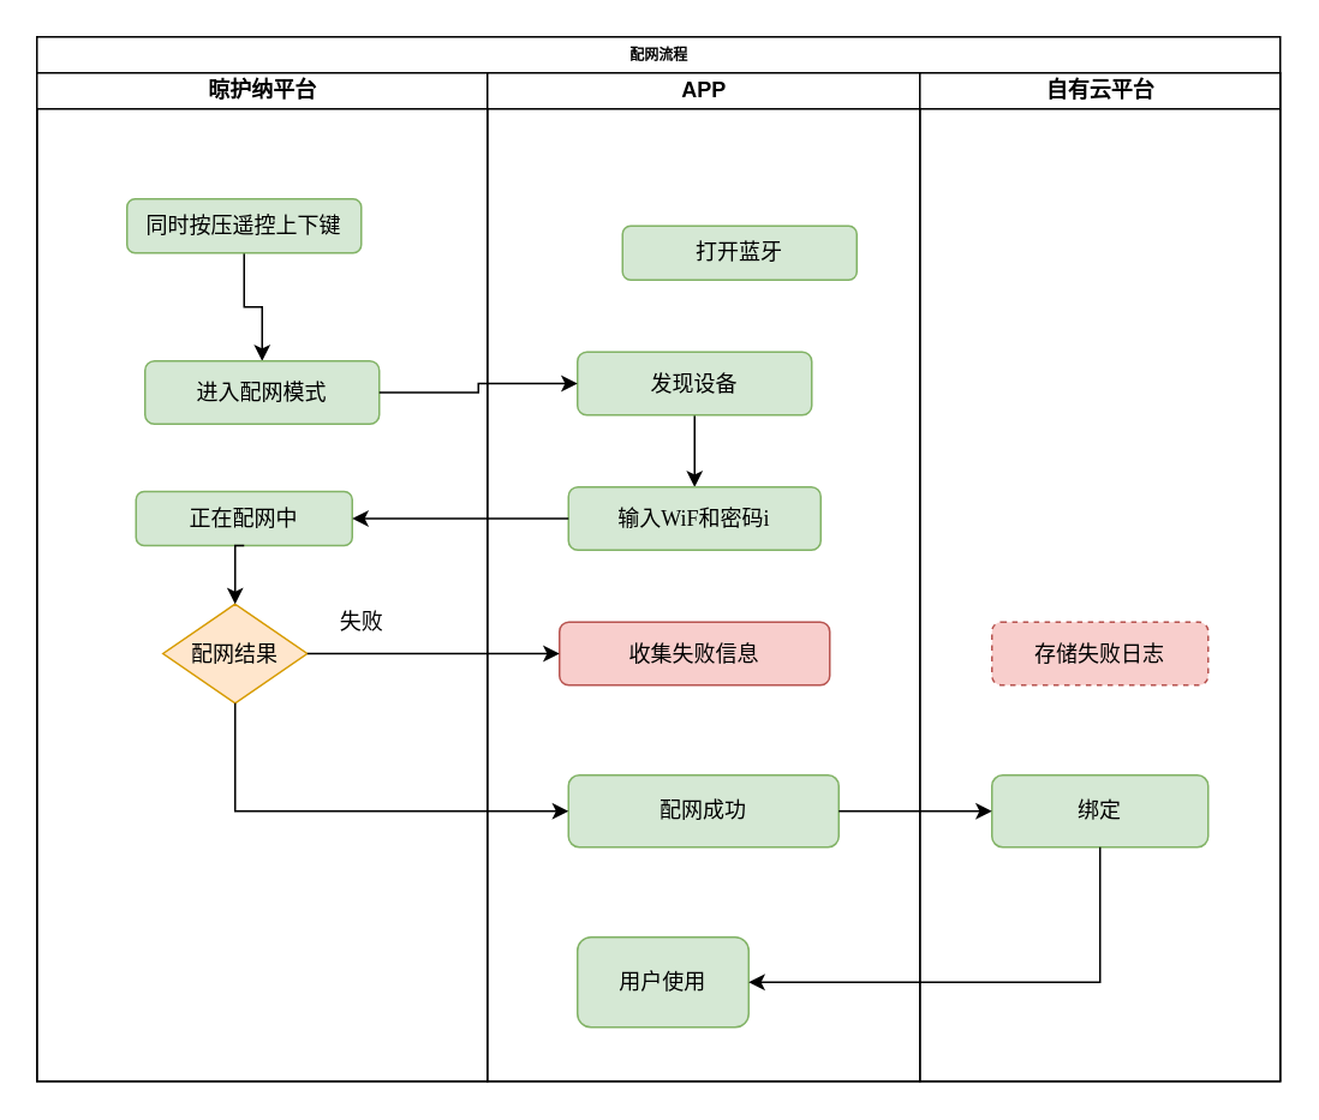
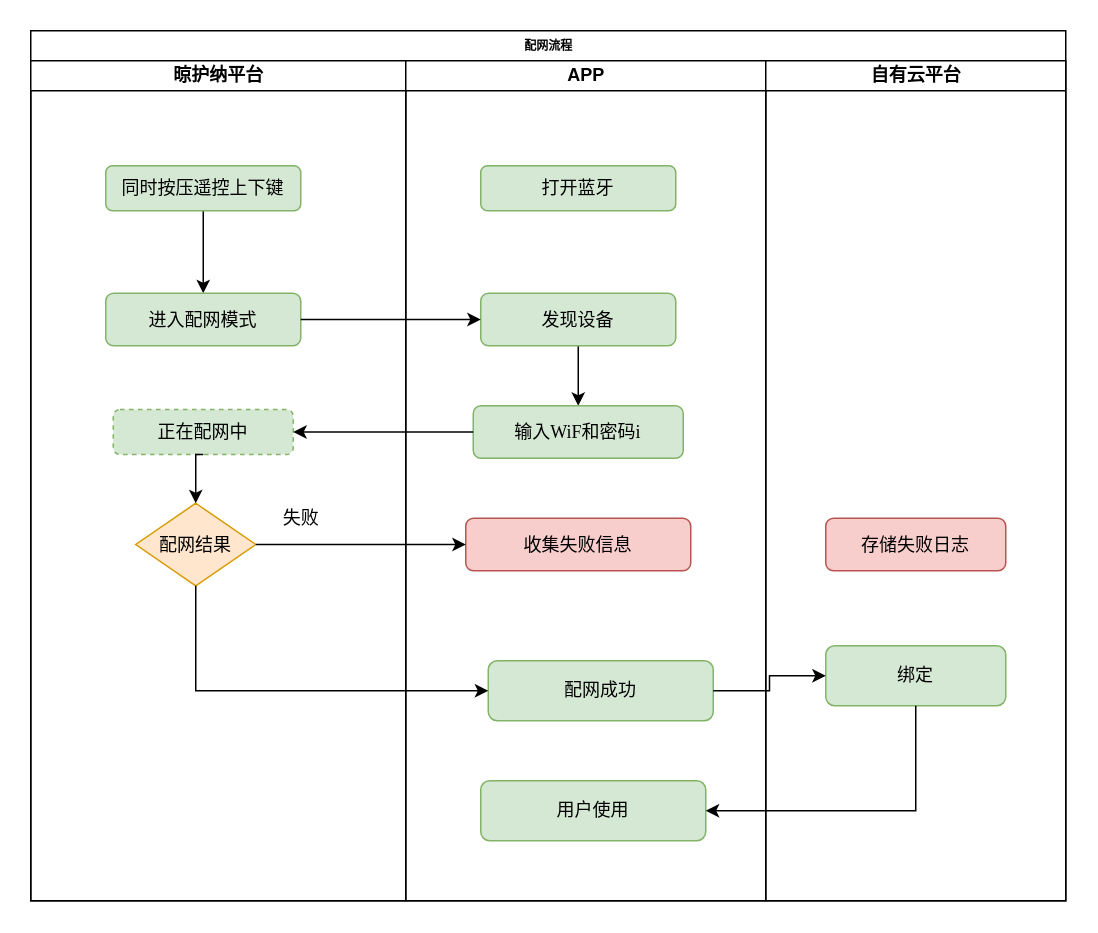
  <mxCell id="0" />
  <mxCell id="1" parent="0" />
  <mxCell id="2" value="配网流程" style="swimlane;html=1;childLayout=stackLayout;startSize=20;rounded=0;shadow=0;labelBackgroundColor=none;strokeWidth=1;fontFamily=Verdana;fontSize=8;align=center;" parent="1" vertex="1"><mxGeometry x="20" y="20" width="690" height="580" as="geometry" /></mxCell>
  <mxCell id="3" value="晾护纳平台" style="swimlane;html=1;startSize=20;" parent="2" vertex="1"><mxGeometry y="20" width="250" height="560" as="geometry" /></mxCell>
  <mxCell id="4" style="edgeStyle=orthogonalEdgeStyle;rounded=0;orthogonalLoop=1;jettySize=auto;html=1;exitX=0.5;exitY=1;exitDx=0;exitDy=0;entryX=0.5;entryY=0;entryDx=0;entryDy=0;" edge="1" parent="3" source="5" target="6"><mxGeometry relative="1" as="geometry" /></mxCell>
  <mxCell id="5" value="&lt;font style=&quot;font-size: 12px&quot;&gt;同时按压遥控上下键&lt;/font&gt;" style="rounded=1;whiteSpace=wrap;html=1;shadow=0;labelBackgroundColor=none;strokeWidth=1;fontFamily=Verdana;fontSize=8;align=center;fillColor=#d5e8d4;strokeColor=#82b366;" parent="3" vertex="1"><mxGeometry x="50" y="70" width="130" height="30" as="geometry" /></mxCell>
- <mxCell id="6" value="&lt;font style=&quot;font-size: 12px&quot;&gt;进入配网模式&lt;/font&gt;" style="rounded=1;whiteSpace=wrap;html=1;shadow=0;labelBackgroundColor=none;strokeWidth=1;fontFamily=Verdana;fontSize=8;align=center;fillColor=#d5e8d4;strokeColor=#82b366;" parent="3" vertex="1"><mxGeometry x="60" y="160" width="130" height="35" as="geometry" /></mxCell>
+ <mxCell id="6" value="&lt;font style=&quot;font-size: 12px&quot;&gt;进入配网模式&lt;/font&gt;" style="rounded=1;whiteSpace=wrap;html=1;shadow=0;labelBackgroundColor=none;strokeWidth=1;fontFamily=Verdana;fontSize=8;align=center;fillColor=#d5e8d4;strokeColor=#82b366;" parent="3" vertex="1"><mxGeometry x="50" y="155" width="130" height="35" as="geometry" /></mxCell>
  <mxCell id="7" value="&lt;font style=&quot;font-size: 12px&quot;&gt;配网结果&lt;/font&gt;" style="rhombus;whiteSpace=wrap;html=1;rounded=0;shadow=0;labelBackgroundColor=none;strokeWidth=1;fontFamily=Verdana;fontSize=8;align=center;fillColor=#ffe6cc;strokeColor=#d79b00;" parent="3" vertex="1"><mxGeometry x="70" y="295" width="80" height="55" as="geometry" /></mxCell>
- <mxCell id="8" value="&lt;font style=&quot;font-size: 12px&quot;&gt;正在配网中&lt;/font&gt;" style="rounded=1;whiteSpace=wrap;html=1;shadow=0;labelBackgroundColor=none;strokeWidth=1;fontFamily=Verdana;fontSize=8;align=center;fillColor=#d5e8d4;strokeColor=#82b366;" vertex="1" parent="3"><mxGeometry x="55" y="232.5" width="120" height="30" as="geometry" /></mxCell>
+ <mxCell id="8" value="&lt;font style=&quot;font-size: 12px&quot;&gt;正在配网中&lt;/font&gt;" style="rounded=1;whiteSpace=wrap;html=1;shadow=0;labelBackgroundColor=none;strokeWidth=1;fontFamily=Verdana;fontSize=8;align=center;fillColor=#d5e8d4;strokeColor=#82b366;dashed=1;" vertex="1" parent="3"><mxGeometry x="55" y="232.5" width="120" height="30" as="geometry" /></mxCell>
  <mxCell id="9" style="edgeStyle=orthogonalEdgeStyle;rounded=0;orthogonalLoop=1;jettySize=auto;html=1;exitX=0.5;exitY=1;exitDx=0;exitDy=0;entryX=0.5;entryY=0;entryDx=0;entryDy=0;" edge="1" parent="3" source="8" target="7"><mxGeometry relative="1" as="geometry" /></mxCell>
  <mxCell id="10" value="失败" style="text;html=1;align=center;verticalAlign=middle;resizable=0;points=[];autosize=1;strokeColor=none;fillColor=none;" vertex="1" parent="3"><mxGeometry x="160" y="295" width="40" height="20" as="geometry" /></mxCell>
  <mxCell id="11" value="APP" style="swimlane;html=1;startSize=20;" parent="2" vertex="1"><mxGeometry x="250" y="20" width="240" height="560" as="geometry" /></mxCell>
- <mxCell id="12" value="&lt;font style=&quot;font-size: 12px&quot;&gt;打开蓝牙&lt;/font&gt;" style="rounded=1;whiteSpace=wrap;html=1;shadow=0;labelBackgroundColor=none;strokeWidth=1;fontFamily=Verdana;fontSize=8;align=center;fillColor=#d5e8d4;strokeColor=#82b366;" parent="11" vertex="1"><mxGeometry x="75" y="85" width="130" height="30" as="geometry" /></mxCell>
+ <mxCell id="12" value="&lt;font style=&quot;font-size: 12px&quot;&gt;打开蓝牙&lt;/font&gt;" style="rounded=1;whiteSpace=wrap;html=1;shadow=0;labelBackgroundColor=none;strokeWidth=1;fontFamily=Verdana;fontSize=8;align=center;fillColor=#d5e8d4;strokeColor=#82b366;" parent="11" vertex="1"><mxGeometry x="50" y="70" width="130" height="30" as="geometry" /></mxCell>
  <mxCell id="13" style="edgeStyle=orthogonalEdgeStyle;rounded=0;orthogonalLoop=1;jettySize=auto;html=1;exitX=0.5;exitY=1;exitDx=0;exitDy=0;entryX=0.5;entryY=0;entryDx=0;entryDy=0;" edge="1" parent="11" source="14" target="15"><mxGeometry relative="1" as="geometry" /></mxCell>
  <mxCell id="14" value="&lt;font style=&quot;font-size: 12px&quot;&gt;发现设备&lt;/font&gt;" style="rounded=1;whiteSpace=wrap;html=1;shadow=0;labelBackgroundColor=none;strokeWidth=1;fontFamily=Verdana;fontSize=8;align=center;fillColor=#d5e8d4;strokeColor=#82b366;" vertex="1" parent="11"><mxGeometry x="50" y="155" width="130" height="35" as="geometry" /></mxCell>
  <mxCell id="15" value="&lt;font style=&quot;font-size: 12px&quot;&gt;输入WiF和密码i&lt;/font&gt;" style="rounded=1;whiteSpace=wrap;html=1;shadow=0;labelBackgroundColor=none;strokeWidth=1;fontFamily=Verdana;fontSize=8;align=center;fillColor=#d5e8d4;strokeColor=#82b366;" vertex="1" parent="11"><mxGeometry x="45" y="230" width="140" height="35" as="geometry" /></mxCell>
  <mxCell id="16" value="&lt;font style=&quot;font-size: 12px&quot;&gt;收集失败信息&lt;/font&gt;" style="rounded=1;whiteSpace=wrap;html=1;shadow=0;labelBackgroundColor=none;strokeWidth=1;fontFamily=Verdana;fontSize=8;align=center;fillColor=#f8cecc;strokeColor=#b85450;" vertex="1" parent="11"><mxGeometry x="40" y="305" width="150" height="35" as="geometry" /></mxCell>
- <mxCell id="17" value="&lt;font style=&quot;font-size: 12px&quot;&gt;配网成功&lt;/font&gt;" style="rounded=1;whiteSpace=wrap;html=1;shadow=0;labelBackgroundColor=none;strokeWidth=1;fontFamily=Verdana;fontSize=8;align=center;fillColor=#d5e8d4;strokeColor=#82b366;" vertex="1" parent="11"><mxGeometry x="45" y="390" width="150" height="40" as="geometry" /></mxCell>
- <mxCell id="18" value="&lt;font style=&quot;font-size: 12px&quot;&gt;用户使用&lt;/font&gt;" style="rounded=1;whiteSpace=wrap;html=1;shadow=0;labelBackgroundColor=none;strokeWidth=1;fontFamily=Verdana;fontSize=8;align=center;fillColor=#d5e8d4;strokeColor=#82b366;" vertex="1" parent="11"><mxGeometry x="50" y="480" width="95" height="50" as="geometry" /></mxCell>
+ <mxCell id="17" value="&lt;font style=&quot;font-size: 12px&quot;&gt;配网成功&lt;/font&gt;" style="rounded=1;whiteSpace=wrap;html=1;shadow=0;labelBackgroundColor=none;strokeWidth=1;fontFamily=Verdana;fontSize=8;align=center;fillColor=#d5e8d4;strokeColor=#82b366;" vertex="1" parent="11"><mxGeometry x="55" y="400" width="150" height="40" as="geometry" /></mxCell>
+ <mxCell id="18" value="&lt;font style=&quot;font-size: 12px&quot;&gt;用户使用&lt;/font&gt;" style="rounded=1;whiteSpace=wrap;html=1;shadow=0;labelBackgroundColor=none;strokeWidth=1;fontFamily=Verdana;fontSize=8;align=center;fillColor=#d5e8d4;strokeColor=#82b366;" vertex="1" parent="11"><mxGeometry x="50" y="480" width="150" height="40" as="geometry" /></mxCell>
  <mxCell id="19" value="自有云平台" style="swimlane;html=1;startSize=20;" parent="2" vertex="1"><mxGeometry x="490" y="20" width="200" height="560" as="geometry" /></mxCell>
- <mxCell id="20" value="&lt;font style=&quot;font-size: 12px&quot;&gt;存储失败日志&lt;/font&gt;" style="rounded=1;whiteSpace=wrap;html=1;shadow=0;labelBackgroundColor=none;strokeWidth=1;fontFamily=Verdana;fontSize=8;align=center;fillColor=#f8cecc;strokeColor=#b85450;dashed=1;" vertex="1" parent="19"><mxGeometry x="40" y="305" width="120" height="35" as="geometry" /></mxCell>
+ <mxCell id="20" value="&lt;font style=&quot;font-size: 12px&quot;&gt;存储失败日志&lt;/font&gt;" style="rounded=1;whiteSpace=wrap;html=1;shadow=0;labelBackgroundColor=none;strokeWidth=1;fontFamily=Verdana;fontSize=8;align=center;fillColor=#f8cecc;strokeColor=#b85450;" vertex="1" parent="19"><mxGeometry x="40" y="305" width="120" height="35" as="geometry" /></mxCell>
  <mxCell id="21" value="&lt;font style=&quot;font-size: 12px&quot;&gt;绑定&lt;/font&gt;" style="rounded=1;whiteSpace=wrap;html=1;shadow=0;labelBackgroundColor=none;strokeWidth=1;fontFamily=Verdana;fontSize=8;align=center;fillColor=#d5e8d4;strokeColor=#82b366;" vertex="1" parent="19"><mxGeometry x="40" y="390" width="120" height="40" as="geometry" /></mxCell>
  <mxCell id="22" style="edgeStyle=orthogonalEdgeStyle;rounded=0;orthogonalLoop=1;jettySize=auto;html=1;exitX=1;exitY=0.5;exitDx=0;exitDy=0;" edge="1" parent="2" source="6" target="14"><mxGeometry relative="1" as="geometry" /></mxCell>
  <mxCell id="23" style="edgeStyle=orthogonalEdgeStyle;rounded=0;orthogonalLoop=1;jettySize=auto;html=1;exitX=0;exitY=0.5;exitDx=0;exitDy=0;entryX=1;entryY=0.5;entryDx=0;entryDy=0;" edge="1" parent="2" source="15" target="8"><mxGeometry relative="1" as="geometry" /></mxCell>
  <mxCell id="24" style="edgeStyle=orthogonalEdgeStyle;rounded=0;orthogonalLoop=1;jettySize=auto;html=1;exitX=1;exitY=0.5;exitDx=0;exitDy=0;entryX=0;entryY=0.5;entryDx=0;entryDy=0;" edge="1" parent="2" source="7" target="16"><mxGeometry relative="1" as="geometry" /></mxCell>
  <mxCell id="25" style="edgeStyle=orthogonalEdgeStyle;rounded=0;orthogonalLoop=1;jettySize=auto;html=1;exitX=0.5;exitY=1;exitDx=0;exitDy=0;entryX=0;entryY=0.5;entryDx=0;entryDy=0;" edge="1" parent="2" source="7" target="17"><mxGeometry relative="1" as="geometry" /></mxCell>
  <mxCell id="26" style="edgeStyle=orthogonalEdgeStyle;rounded=0;orthogonalLoop=1;jettySize=auto;html=1;exitX=1;exitY=0.5;exitDx=0;exitDy=0;entryX=0;entryY=0.5;entryDx=0;entryDy=0;" edge="1" parent="2" source="17" target="21"><mxGeometry relative="1" as="geometry" /></mxCell>
  <mxCell id="27" style="edgeStyle=orthogonalEdgeStyle;rounded=0;orthogonalLoop=1;jettySize=auto;html=1;exitX=0.5;exitY=1;exitDx=0;exitDy=0;entryX=1;entryY=0.5;entryDx=0;entryDy=0;" edge="1" parent="2" source="21" target="18"><mxGeometry relative="1" as="geometry" /></mxCell>
